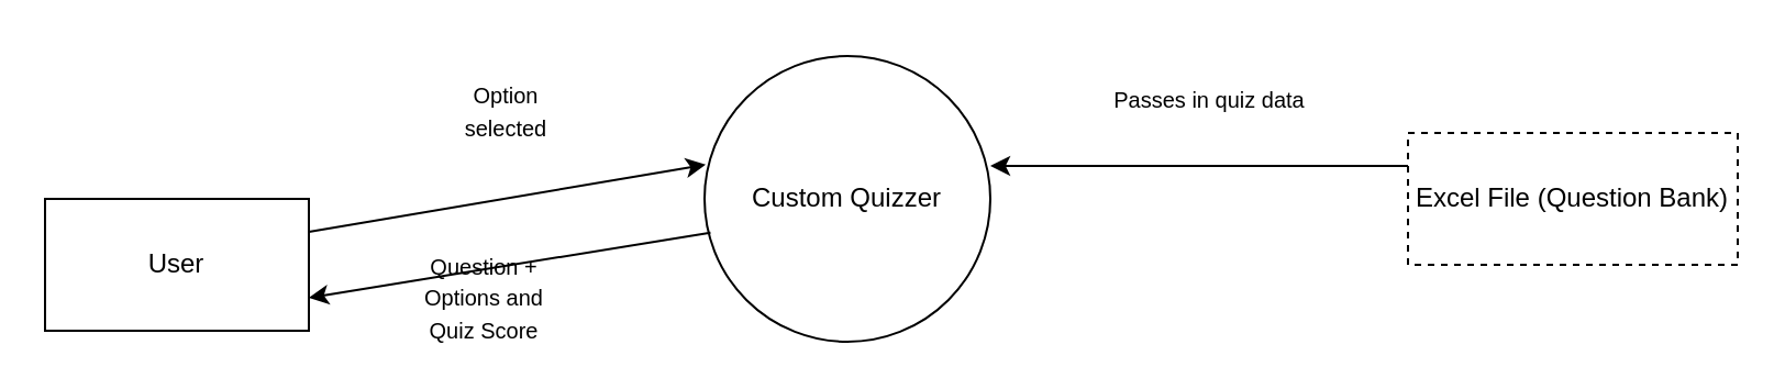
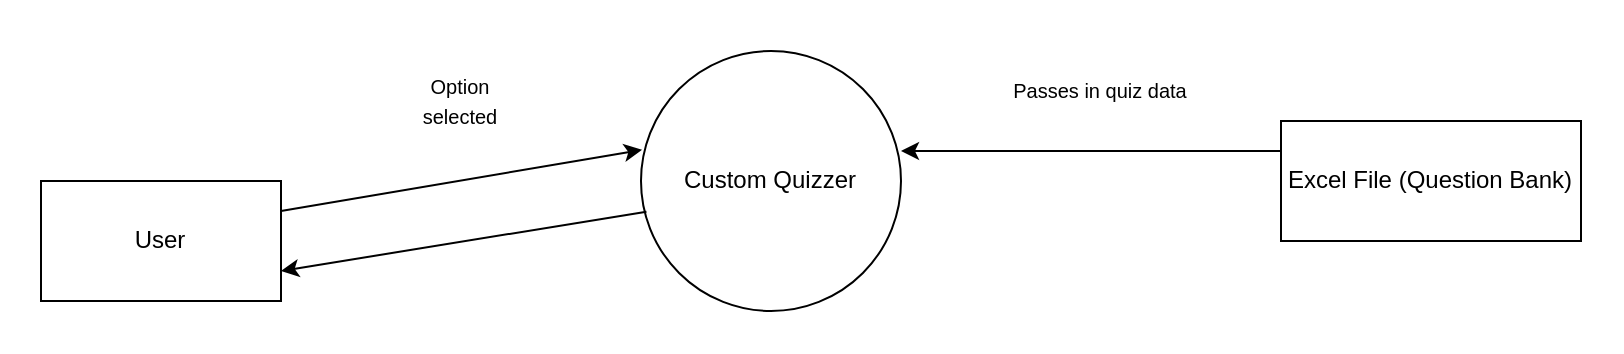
  <mxCell id="0" />
  <mxCell id="1" parent="0" />
  <mxCell id="2" value="Custom Quizzer" style="ellipse;whiteSpace=wrap;html=1;aspect=fixed;" parent="1" vertex="1"><mxGeometry x="320" y="25" width="130" height="130" as="geometry" /></mxCell>
- <mxCell id="3" value="Excel File (Question Bank)" style="rounded=0;whiteSpace=wrap;html=1;dashed=1;" parent="1" vertex="1"><mxGeometry x="640" y="60" width="150" height="60" as="geometry" /></mxCell>
+ <mxCell id="3" value="Excel File (Question Bank)" style="rounded=0;whiteSpace=wrap;html=1;" parent="1" vertex="1"><mxGeometry x="640" y="60" width="150" height="60" as="geometry" /></mxCell>
  <mxCell id="4" value="" style="endArrow=classic;html=1;rounded=0;exitX=0;exitY=0.25;exitDx=0;exitDy=0;" parent="1" source="3" edge="1"><mxGeometry width="50" height="50" relative="1" as="geometry"><mxPoint x="560" y="95" as="sourcePoint" /><mxPoint x="450" y="75" as="targetPoint" /></mxGeometry></mxCell>
  <mxCell id="5" value="&lt;font style=&quot;font-size: 10px;&quot;&gt;Passes in quiz data&lt;/font&gt;" style="text;html=1;align=center;verticalAlign=middle;whiteSpace=wrap;rounded=0;" parent="1" vertex="1"><mxGeometry x="470" y="20" width="160" height="50" as="geometry" /></mxCell>
  <mxCell id="6" value="User" style="rounded=0;whiteSpace=wrap;html=1;" parent="1" vertex="1"><mxGeometry x="20" y="90" width="120" height="60" as="geometry" /></mxCell>
  <mxCell id="7" value="" style="endArrow=classic;html=1;rounded=0;entryX=1;entryY=0.75;entryDx=0;entryDy=0;exitX=0.021;exitY=0.618;exitDx=0;exitDy=0;exitPerimeter=0;" parent="1" source="2" target="6" edge="1"><mxGeometry width="50" height="50" relative="1" as="geometry"><mxPoint x="410" y="25" as="sourcePoint" /><mxPoint x="460" y="-65" as="targetPoint" /></mxGeometry></mxCell>
- <mxCell id="8" value="&lt;font style=&quot;font-size: 10px;&quot;&gt;Question + Options and Quiz Score&lt;/font&gt;" style="text;html=1;align=center;verticalAlign=middle;whiteSpace=wrap;rounded=0;" parent="1" vertex="1"><mxGeometry x="190" y="115" width="60" height="40" as="geometry" /></mxCell>
  <mxCell id="9" value="" style="endArrow=classic;html=1;rounded=0;entryX=0.004;entryY=0.38;entryDx=0;entryDy=0;entryPerimeter=0;exitX=1;exitY=0.25;exitDx=0;exitDy=0;" parent="1" source="6" target="2" edge="1"><mxGeometry width="50" height="50" relative="1" as="geometry"><mxPoint x="310" y="-65" as="sourcePoint" /><mxPoint x="310.05" y="64" as="targetPoint" /></mxGeometry></mxCell>
  <mxCell id="10" value="&lt;font style=&quot;font-size: 10px;&quot;&gt;Option selected&lt;/font&gt;" style="text;html=1;align=center;verticalAlign=middle;whiteSpace=wrap;rounded=0;" parent="1" vertex="1"><mxGeometry x="200" y="35" width="60" height="30" as="geometry" /></mxCell>
